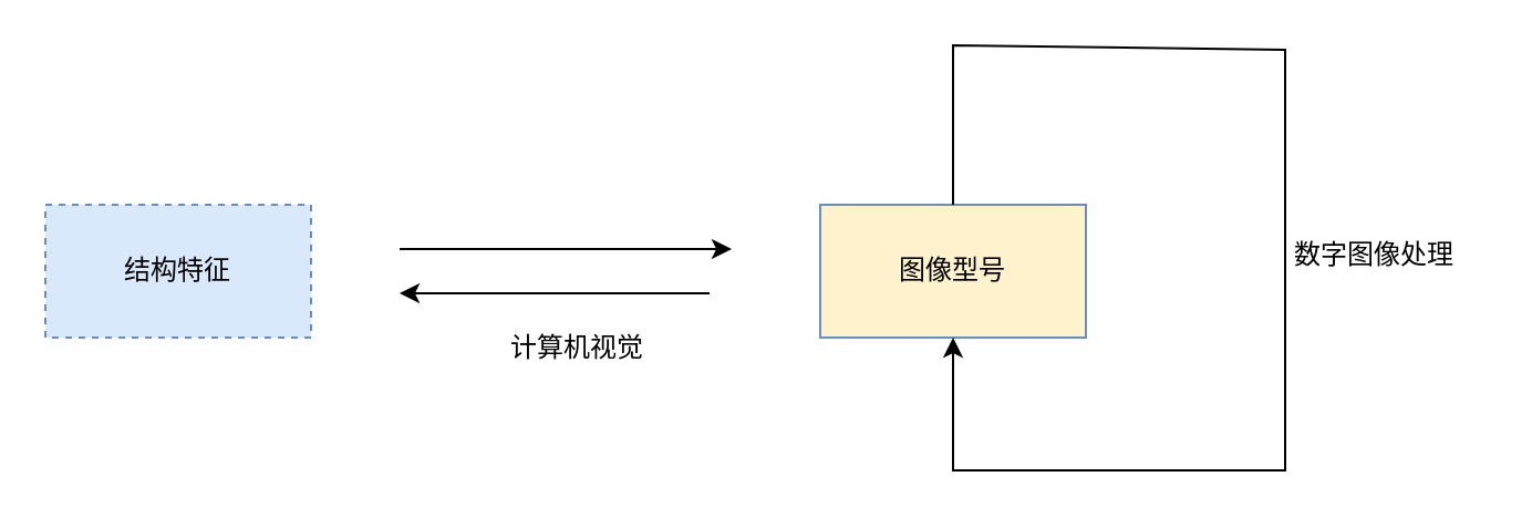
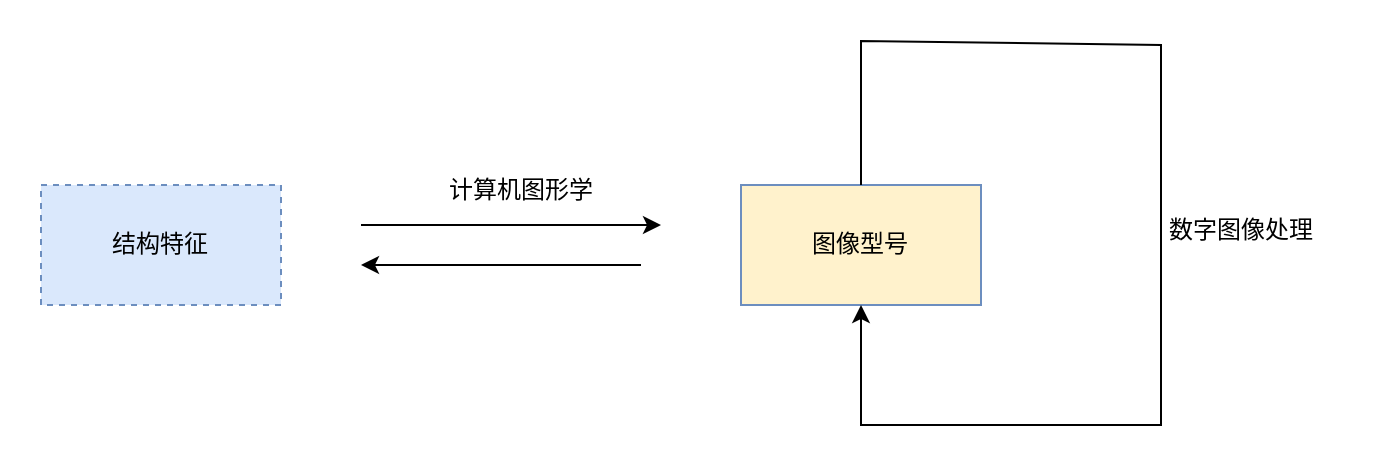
  <mxCell id="0" />
  <mxCell id="1" parent="0" />
  <mxCell id="2" value="结构特征" style="rounded=0;whiteSpace=wrap;html=1;fillColor=#dae8fc;strokeColor=#6c8ebf;dashed=1;" vertex="1" parent="1"><mxGeometry x="20" y="92" width="120" height="60" as="geometry" /></mxCell>
  <mxCell id="3" value="图像型号" style="rounded=0;whiteSpace=wrap;html=1;fillColor=#fff2cc;strokeColor=#6c8ebf;" vertex="1" parent="1"><mxGeometry x="370" y="92" width="120" height="60" as="geometry" /></mxCell>
  <mxCell id="4" value="" style="endArrow=classic;html=1;rounded=0;" edge="1" parent="1"><mxGeometry width="50" height="50" relative="1" as="geometry"><mxPoint x="180" y="112" as="sourcePoint" /><mxPoint x="330" y="112" as="targetPoint" /></mxGeometry></mxCell>
- <mxCell id="6" value="计算机视觉" style="text;html=1;align=center;verticalAlign=middle;resizable=0;points=[];autosize=1;strokeColor=none;fillColor=none;" vertex="1" parent="1"><mxGeometry x="220" y="142" width="80" height="30" as="geometry" /></mxCell>
+ <mxCell id="5" value="计算机图形学" style="text;html=1;align=center;verticalAlign=middle;resizable=0;points=[];autosize=1;strokeColor=none;fillColor=none;" vertex="1" parent="1"><mxGeometry x="210" y="80" width="100" height="30" as="geometry" /></mxCell>
  <mxCell id="7" value="" style="endArrow=classic;html=1;rounded=0;" edge="1" parent="1"><mxGeometry width="50" height="50" relative="1" as="geometry"><mxPoint x="320" y="132" as="sourcePoint" /><mxPoint x="180" y="132" as="targetPoint" /></mxGeometry></mxCell>
  <mxCell id="8" value="" style="endArrow=classic;html=1;rounded=0;entryX=0.5;entryY=1;entryDx=0;entryDy=0;exitX=0.5;exitY=0;exitDx=0;exitDy=0;" edge="1" parent="1" source="3" target="3"><mxGeometry width="50" height="50" relative="1" as="geometry"><mxPoint x="440" y="92" as="sourcePoint" /><mxPoint x="440" y="202" as="targetPoint" /><Array as="points"><mxPoint x="430" y="52" /><mxPoint x="430" y="20" /><mxPoint x="580" y="22" /><mxPoint x="580" y="212" /><mxPoint x="430" y="212" /></Array></mxGeometry></mxCell>
  <mxCell id="9" value="数字图像处理" style="text;html=1;align=center;verticalAlign=middle;resizable=0;points=[];autosize=1;strokeColor=none;fillColor=none;" vertex="1" parent="1"><mxGeometry x="570" y="100" width="100" height="30" as="geometry" /></mxCell>
